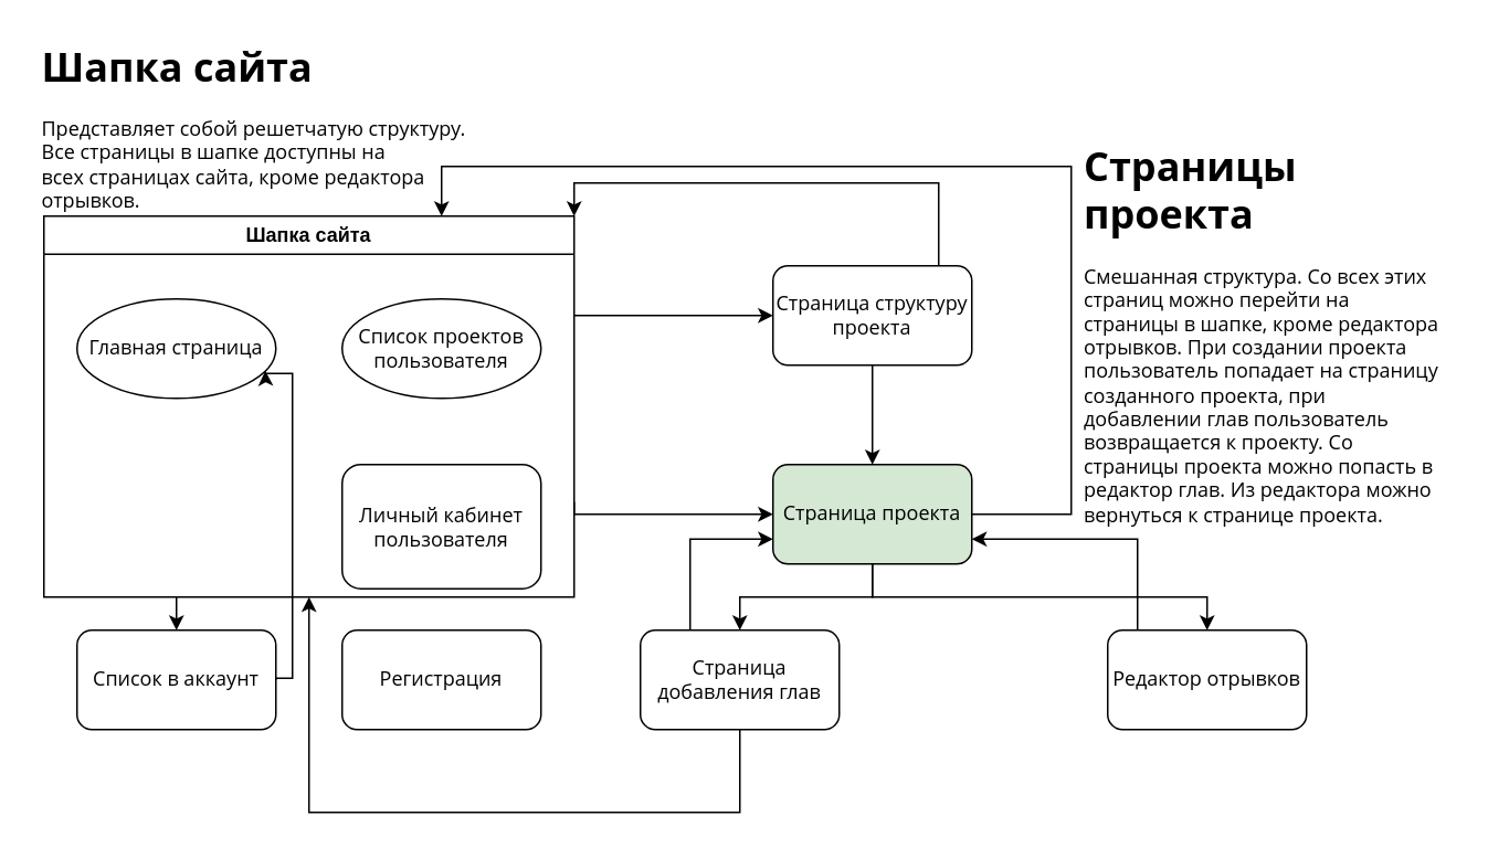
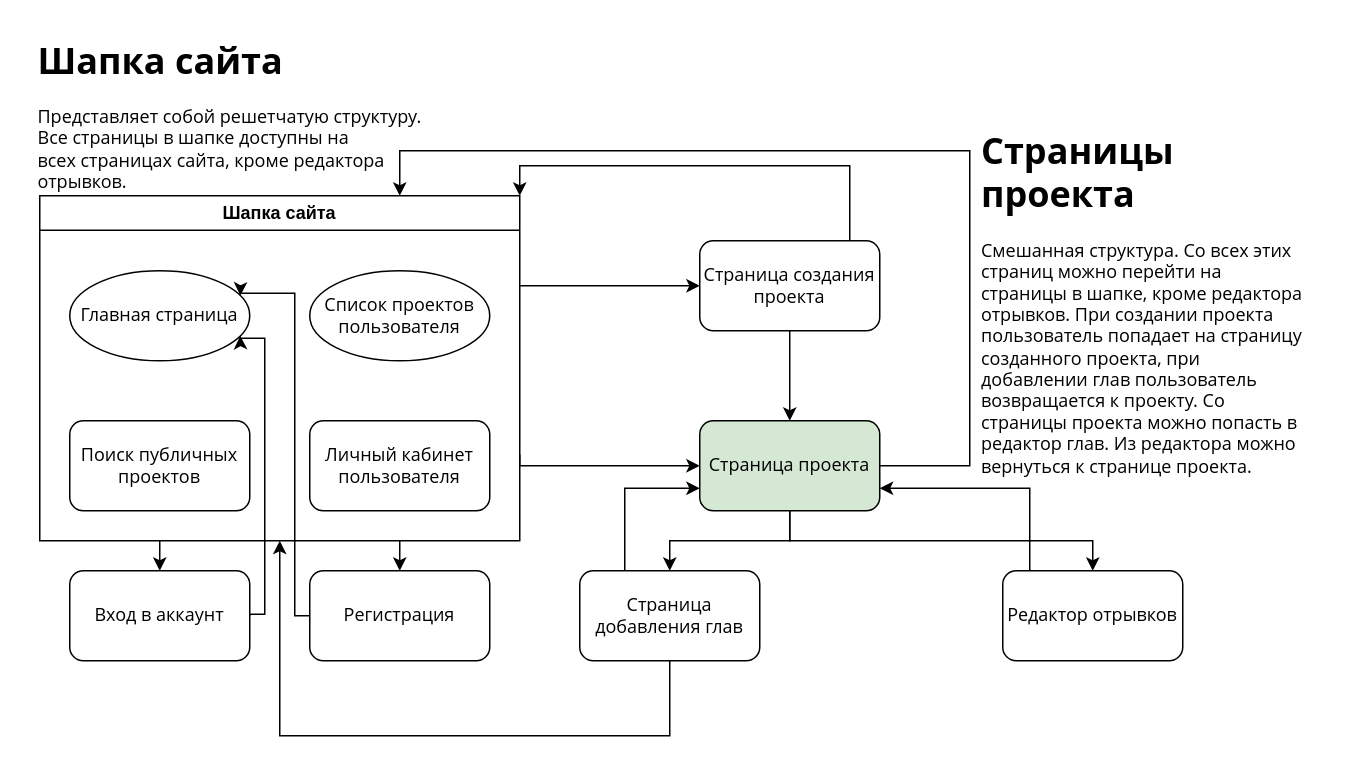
  <mxCell id="0" style=";html=1;" />
  <mxCell id="1" style=";html=1;" parent="0" />
  <mxCell id="2" style="edgeStyle=orthogonalEdgeStyle;rounded=0;orthogonalLoop=1;jettySize=auto;html=1;exitX=0.5;exitY=1;exitDx=0;exitDy=0;entryX=0.5;entryY=0;entryDx=0;entryDy=0;" edge="1" parent="1" source="5" target="10"><mxGeometry relative="1" as="geometry" /></mxCell>
  <mxCell id="3" style="edgeStyle=orthogonalEdgeStyle;rounded=0;orthogonalLoop=1;jettySize=auto;html=1;exitX=0.5;exitY=1;exitDx=0;exitDy=0;entryX=0.5;entryY=0;entryDx=0;entryDy=0;" edge="1" parent="1" source="5" target="8"><mxGeometry relative="1" as="geometry" /></mxCell>
  <mxCell id="4" style="edgeStyle=orthogonalEdgeStyle;rounded=0;orthogonalLoop=1;jettySize=auto;html=1;exitX=1;exitY=0.5;exitDx=0;exitDy=0;entryX=0.75;entryY=0;entryDx=0;entryDy=0;" edge="1" parent="1" source="5" target="13"><mxGeometry relative="1" as="geometry"><Array as="points"><mxPoint x="646" y="310" /><mxPoint x="646" y="100" /><mxPoint x="266" y="100" /></Array></mxGeometry></mxCell>
  <mxCell id="5" value="Страница проекта" style="rounded=1;whiteSpace=wrap;html=1;fontFamily=Open Sans;fontSource=https%3A%2F%2Ffonts.googleapis.com%2Fcss%3Ffamily%3DOpen%2BSans;fillColor=#d5e8d4;" vertex="1" parent="1"><mxGeometry x="466" y="280" width="120" height="60" as="geometry" /></mxCell>
  <mxCell id="6" style="edgeStyle=orthogonalEdgeStyle;rounded=0;orthogonalLoop=1;jettySize=auto;html=1;exitX=0.5;exitY=1;exitDx=0;exitDy=0;entryX=0.5;entryY=1;entryDx=0;entryDy=0;" edge="1" parent="1" source="8" target="13"><mxGeometry relative="1" as="geometry"><Array as="points"><mxPoint x="446" y="490" /><mxPoint x="186" y="490" /></Array></mxGeometry></mxCell>
  <mxCell id="7" style="edgeStyle=orthogonalEdgeStyle;rounded=0;orthogonalLoop=1;jettySize=auto;html=1;exitX=0.25;exitY=0;exitDx=0;exitDy=0;entryX=0;entryY=0.75;entryDx=0;entryDy=0;" edge="1" parent="1" source="8" target="5"><mxGeometry relative="1" as="geometry" /></mxCell>
  <mxCell id="8" value="Страница добавления глав" style="rounded=1;whiteSpace=wrap;html=1;fontFamily=Open Sans;fontSource=https%3A%2F%2Ffonts.googleapis.com%2Fcss%3Ffamily%3DOpen%2BSans;" vertex="1" parent="1"><mxGeometry x="386" y="380" width="120" height="60" as="geometry" /></mxCell>
  <mxCell id="9" style="edgeStyle=orthogonalEdgeStyle;rounded=0;orthogonalLoop=1;jettySize=auto;html=1;exitX=1;exitY=0.5;exitDx=0;exitDy=0;entryX=1;entryY=0.75;entryDx=0;entryDy=0;" edge="1" parent="1" source="10" target="5"><mxGeometry relative="1" as="geometry"><Array as="points"><mxPoint x="686" y="410" /><mxPoint x="686" y="325" /></Array></mxGeometry></mxCell>
  <mxCell id="10" value="Редактор отрывков" style="rounded=1;whiteSpace=wrap;html=1;fontFamily=Open Sans;fontSource=https%3A%2F%2Ffonts.googleapis.com%2Fcss%3Ffamily%3DOpen%2BSans;" vertex="1" parent="1"><mxGeometry x="668" y="380" width="120" height="60" as="geometry" /></mxCell>
  <mxCell id="11" style="edgeStyle=orthogonalEdgeStyle;rounded=0;orthogonalLoop=1;jettySize=auto;html=1;exitX=0.25;exitY=1;exitDx=0;exitDy=0;entryX=0.5;entryY=0;entryDx=0;entryDy=0;" edge="1" parent="1" source="13" target="23"><mxGeometry relative="1" as="geometry" /></mxCell>
+ <mxCell id="12" style="edgeStyle=orthogonalEdgeStyle;rounded=0;orthogonalLoop=1;jettySize=auto;html=1;exitX=0.75;exitY=1;exitDx=0;exitDy=0;entryX=0.5;entryY=0;entryDx=0;entryDy=0;" edge="1" parent="1" source="13" target="24"><mxGeometry relative="1" as="geometry" /></mxCell>
  <mxCell id="13" value="Шапка сайта" style="swimlane;whiteSpace=wrap;html=1;" vertex="1" parent="1"><mxGeometry x="26" y="130" width="320" height="230" as="geometry" /></mxCell>
+ <mxCell id="14" value="Поиск публичных проектов" style="rounded=1;whiteSpace=wrap;html=1;fontFamily=Open Sans;fontSource=https%3A%2F%2Ffonts.googleapis.com%2Fcss%3Ffamily%3DOpen%2BSans;" vertex="1" parent="13"><mxGeometry x="20" y="150" width="120" height="60" as="geometry" /></mxCell>
  <mxCell id="15" value="Главная страница" style="ellipse;whiteSpace=wrap;html=1;fontFamily=Open Sans;fontSource=https%3A%2F%2Ffonts.googleapis.com%2Fcss%3Ffamily%3DOpen%2BSans;" vertex="1" parent="13"><mxGeometry x="20" y="50" width="120" height="60" as="geometry" /></mxCell>
  <mxCell id="16" value="Список проектов пользователя" style="ellipse;whiteSpace=wrap;html=1;fontFamily=Open Sans;fontSource=https%3A%2F%2Ffonts.googleapis.com%2Fcss%3Ffamily%3DOpen%2BSans;" vertex="1" parent="13"><mxGeometry x="180" y="50" width="120" height="60" as="geometry" /></mxCell>
- <mxCell id="17" value="Личный кабинет пользователя" style="rounded=1;whiteSpace=wrap;html=1;fontFamily=Open Sans;fontSource=https%3A%2F%2Ffonts.googleapis.com%2Fcss%3Ffamily%3DOpen%2BSans;" vertex="1" parent="13"><mxGeometry x="180" y="150" width="120" height="75" as="geometry" /></mxCell>
+ <mxCell id="17" value="Личный кабинет пользователя" style="rounded=1;whiteSpace=wrap;html=1;fontFamily=Open Sans;fontSource=https%3A%2F%2Ffonts.googleapis.com%2Fcss%3Ffamily%3DOpen%2BSans;" vertex="1" parent="13"><mxGeometry x="180" y="150" width="120" height="60" as="geometry" /></mxCell>
  <mxCell id="18" style="edgeStyle=orthogonalEdgeStyle;rounded=0;orthogonalLoop=1;jettySize=auto;html=1;exitX=1;exitY=0.75;exitDx=0;exitDy=0;entryX=0;entryY=0.5;entryDx=0;entryDy=0;" edge="1" parent="1" source="13" target="5"><mxGeometry relative="1" as="geometry"><mxPoint x="336" y="310" as="sourcePoint" /><Array as="points"><mxPoint x="346" y="310" /></Array></mxGeometry></mxCell>
  <mxCell id="19" style="edgeStyle=orthogonalEdgeStyle;rounded=0;orthogonalLoop=1;jettySize=auto;html=1;exitX=0.5;exitY=0;exitDx=0;exitDy=0;entryX=1;entryY=0;entryDx=0;entryDy=0;" edge="1" parent="1" source="21" target="13"><mxGeometry relative="1" as="geometry"><Array as="points"><mxPoint x="566" y="160" /><mxPoint x="566" y="110" /><mxPoint x="346" y="110" /></Array></mxGeometry></mxCell>
  <mxCell id="20" style="edgeStyle=orthogonalEdgeStyle;rounded=0;orthogonalLoop=1;jettySize=auto;html=1;exitX=0.5;exitY=1;exitDx=0;exitDy=0;entryX=0.5;entryY=0;entryDx=0;entryDy=0;" edge="1" parent="1" source="21" target="5"><mxGeometry relative="1" as="geometry" /></mxCell>
- <mxCell id="21" value="Страница структуру проекта" style="rounded=1;whiteSpace=wrap;html=1;fontFamily=Open Sans;fontSource=https%3A%2F%2Ffonts.googleapis.com%2Fcss%3Ffamily%3DOpen%2BSans;" vertex="1" parent="1"><mxGeometry x="466" y="160" width="120" height="60" as="geometry" /></mxCell>
+ <mxCell id="21" value="Страница создания проекта" style="rounded=1;whiteSpace=wrap;html=1;fontFamily=Open Sans;fontSource=https%3A%2F%2Ffonts.googleapis.com%2Fcss%3Ffamily%3DOpen%2BSans;" vertex="1" parent="1"><mxGeometry x="466" y="160" width="120" height="60" as="geometry" /></mxCell>
  <mxCell id="22" style="edgeStyle=orthogonalEdgeStyle;rounded=0;orthogonalLoop=1;jettySize=auto;html=1;entryX=0;entryY=0.5;entryDx=0;entryDy=0;" edge="1" parent="1" target="21"><mxGeometry relative="1" as="geometry"><mxPoint x="346" y="190" as="sourcePoint" /><Array as="points"><mxPoint x="386" y="190" /><mxPoint x="386" y="190" /></Array></mxGeometry></mxCell>
- <mxCell id="23" value="Список в аккаунт" style="rounded=1;whiteSpace=wrap;html=1;fontFamily=Open Sans;fontSource=https%3A%2F%2Ffonts.googleapis.com%2Fcss%3Ffamily%3DOpen%2BSans;" vertex="1" parent="1"><mxGeometry x="46" y="380" width="120" height="60" as="geometry" /></mxCell>
+ <mxCell id="23" value="Вход в аккаунт" style="rounded=1;whiteSpace=wrap;html=1;fontFamily=Open Sans;fontSource=https%3A%2F%2Ffonts.googleapis.com%2Fcss%3Ffamily%3DOpen%2BSans;" vertex="1" parent="1"><mxGeometry x="46" y="380" width="120" height="60" as="geometry" /></mxCell>
  <mxCell id="24" value="Регистрация" style="rounded=1;whiteSpace=wrap;html=1;fontFamily=Open Sans;fontSource=https%3A%2F%2Ffonts.googleapis.com%2Fcss%3Ffamily%3DOpen%2BSans;" vertex="1" parent="1"><mxGeometry x="206" y="380" width="120" height="60" as="geometry" /></mxCell>
  <mxCell id="25" style="edgeStyle=orthogonalEdgeStyle;rounded=0;orthogonalLoop=1;jettySize=auto;html=1;exitX=1;exitY=0.5;exitDx=0;exitDy=0;entryX=1;entryY=0.75;entryDx=0;entryDy=0;" edge="1" parent="1" source="23" target="15"><mxGeometry relative="1" as="geometry"><Array as="points"><mxPoint x="176" y="409" /><mxPoint x="176" y="225" /></Array></mxGeometry></mxCell>
+ <mxCell id="26" style="edgeStyle=orthogonalEdgeStyle;rounded=0;orthogonalLoop=1;jettySize=auto;html=1;exitX=0;exitY=0.5;exitDx=0;exitDy=0;entryX=1;entryY=0.25;entryDx=0;entryDy=0;" edge="1" parent="1" source="24" target="15"><mxGeometry relative="1" as="geometry"><Array as="points"><mxPoint x="196" y="410" /><mxPoint x="196" y="195" /></Array></mxGeometry></mxCell>
  <mxCell id="27" value="&lt;h1&gt;Шапка сайта&lt;/h1&gt;&lt;div&gt;Представляет собой решетчатую структуру. Все страницы в шапке доступны на&lt;br&gt;всех страницах сайта, кроме редактора отрывков.&lt;/div&gt;" style="text;html=1;strokeColor=none;fillColor=none;spacing=5;spacingTop=-20;whiteSpace=wrap;overflow=hidden;rounded=0;fontFamily=Open Sans;fontSource=https%3A%2F%2Ffonts.googleapis.com%2Fcss%3Ffamily%3DOpen%2BSans;rotation=0;" vertex="1" parent="1"><mxGeometry x="20" y="20" width="280" height="110" as="geometry" /></mxCell>
  <mxCell id="28" value="&lt;h1&gt;Страницы проекта&lt;/h1&gt;&lt;div&gt;Смешанная структура. Со всех этих страниц можно перейти на страницы в шапке, кроме редактора отрывков. При создании проекта пользователь попадает на страницу созданного проекта, при добавлении глав пользователь возвращается к проекту. Со страницы проекта можно попасть в редактор глав. Из редактора можно вернуться к странице проекта.&lt;/div&gt;" style="text;html=1;strokeColor=none;fillColor=none;spacing=5;spacingTop=-20;whiteSpace=wrap;overflow=hidden;rounded=0;fontFamily=Open Sans;fontSource=https%3A%2F%2Ffonts.googleapis.com%2Fcss%3Ffamily%3DOpen%2BSans;" vertex="1" parent="1"><mxGeometry x="649" y="80" width="227" height="240" as="geometry" /></mxCell>
